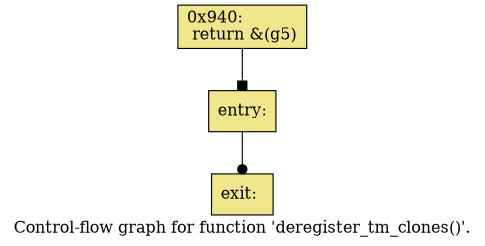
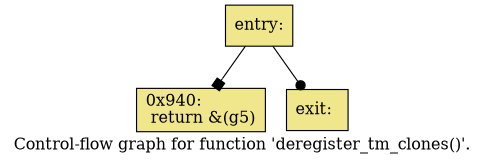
  digraph {
    label="Control-flow graph for function 'deregister_tm_clones()'."
    node [fillcolor=khaki shape=record style=filled]
    n1 [label="{entry:\l}"]
    n2 [label="{0x940:\l  return &(g5)\l}"]
    n3 [label="{exit:\l}"]
-   n2 -> n1 [arrowhead=box]
+   n1 -> n2 [arrowhead=box]
    n1 -> n3 [arrowhead=dot]
  }
